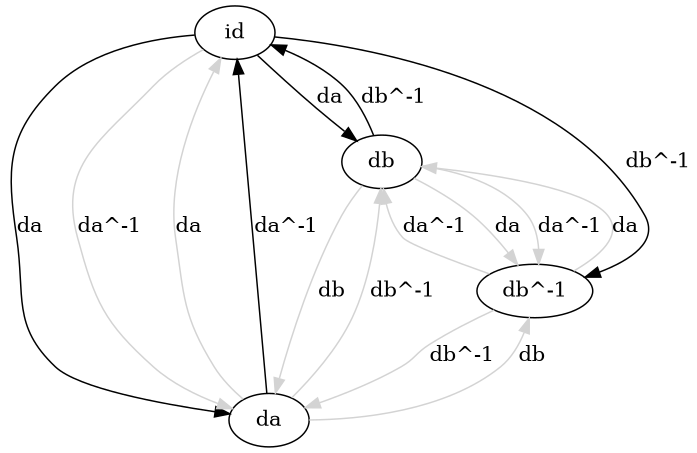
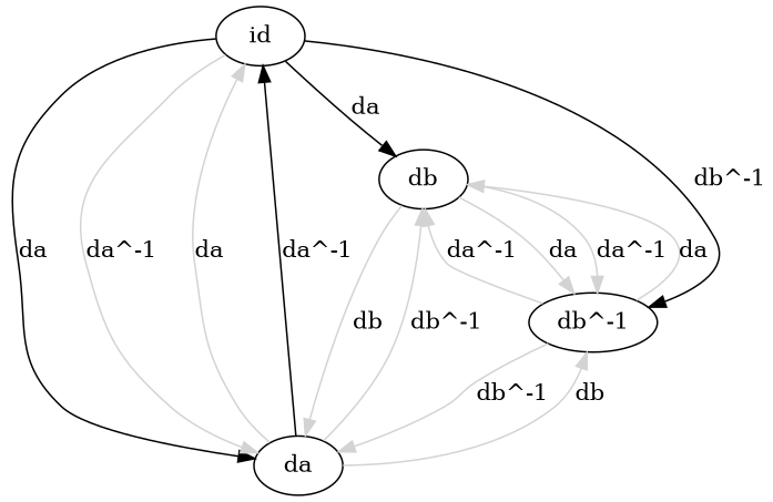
  digraph {
    edge [color=lightgray]
    n1 [label=id]
    n2 [label=db]
    n3 [label=da]
    n4 [label="db^-1"]
    n1 -> n2 [label=da color=""]
    n1 -> n3 [label=da color=""]
    n1 -> n3 [label="da^-1"]
    n1 -> n4 [label="db^-1" color=""]
-   n2 -> n1 [label="db^-1" color=""]
    n2 -> n3 [label=db]
    n2 -> n4 [label=da]
    n2 -> n4 [label="da^-1"]
    n3 -> n1 [label=da]
    n3 -> n1 [label="da^-1" color=""]
    n3 -> n2 [label="db^-1"]
    n3 -> n4 [label=db]
    n4 -> n2 [label=da]
    n4 -> n2 [label="da^-1"]
    n4 -> n3 [label="db^-1"]
  }
